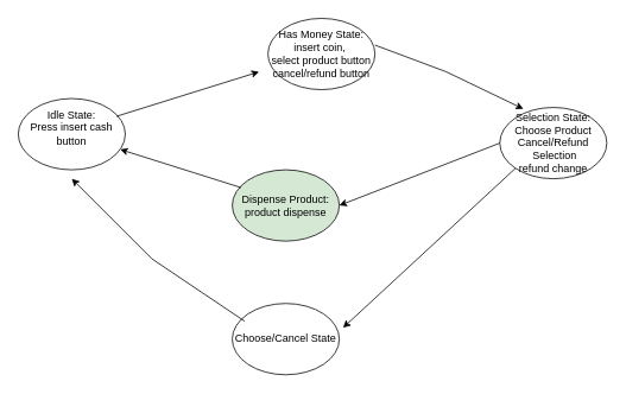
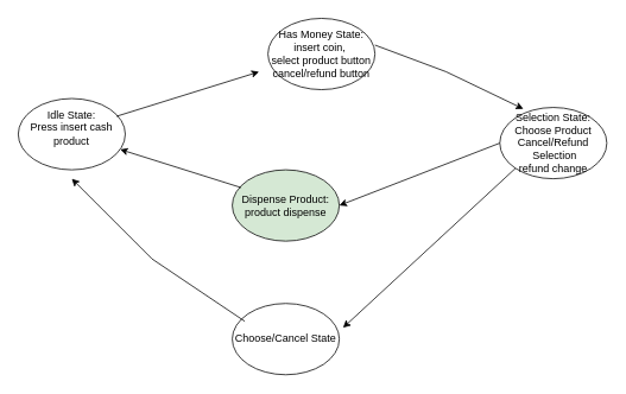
  <mxCell id="0" />
  <mxCell id="1" parent="0" />
- <mxCell id="2" value="Idle State:&lt;div&gt;Press insert cash button&lt;/div&gt;&lt;div&gt;&lt;br&gt;&lt;/div&gt;" style="ellipse;whiteSpace=wrap;html=1;" vertex="1" parent="1"><mxGeometry x="20" y="110" width="120" height="80" as="geometry" /></mxCell>
+ <mxCell id="2" value="Idle State:&lt;div&gt;Press insert cash product&lt;/div&gt;&lt;div&gt;&lt;br&gt;&lt;/div&gt;" style="ellipse;whiteSpace=wrap;html=1;" vertex="1" parent="1"><mxGeometry x="20" y="110" width="120" height="80" as="geometry" /></mxCell>
  <mxCell id="3" value="Has Money State: insert coin,&amp;nbsp;&lt;div&gt;select product button&lt;/div&gt;&lt;div&gt;cancel/refund button&lt;/div&gt;" style="ellipse;whiteSpace=wrap;html=1;" vertex="1" parent="1"><mxGeometry x="300" y="20" width="120" height="80" as="geometry" /></mxCell>
  <mxCell id="4" value="Selection State: Choose Product&lt;div&gt;Cancel/Refund&lt;/div&gt;&lt;div&gt;&amp;nbsp;Selection&lt;/div&gt;&lt;div&gt;refund change&lt;/div&gt;" style="ellipse;whiteSpace=wrap;html=1;" vertex="1" parent="1"><mxGeometry x="560" y="120" width="120" height="80" as="geometry" /></mxCell>
  <mxCell id="5" value="Dispense Product: product dispense" style="ellipse;whiteSpace=wrap;html=1;fillColor=#d5e8d4;" vertex="1" parent="1"><mxGeometry x="260" y="190" width="120" height="80" as="geometry" /></mxCell>
  <mxCell id="6" value="Choose/Cancel State" style="ellipse;whiteSpace=wrap;html=1;" vertex="1" parent="1"><mxGeometry x="260" y="340" width="120" height="80" as="geometry" /></mxCell>
  <mxCell id="7" value="" style="endArrow=classic;html=1;rounded=0;" edge="1" parent="1"><mxGeometry width="50" height="50" relative="1" as="geometry"><mxPoint x="130" y="130" as="sourcePoint" /><mxPoint x="290" y="80" as="targetPoint" /></mxGeometry></mxCell>
  <mxCell id="8" value="" style="endArrow=classic;html=1;rounded=0;entryX=0.22;entryY=0.02;entryDx=0;entryDy=0;entryPerimeter=0;" edge="1" parent="1" target="4"><mxGeometry width="50" height="50" relative="1" as="geometry"><mxPoint x="420" y="50" as="sourcePoint" /><mxPoint x="580" y="0" as="targetPoint" /><Array as="points"><mxPoint x="500" y="80" /></Array></mxGeometry></mxCell>
  <mxCell id="9" value="" style="endArrow=classic;html=1;rounded=0;exitX=0;exitY=1;exitDx=0;exitDy=0;entryX=1.035;entryY=0.341;entryDx=0;entryDy=0;entryPerimeter=0;" edge="1" parent="1" source="4" target="6"><mxGeometry width="50" height="50" relative="1" as="geometry"><mxPoint x="320" y="200" as="sourcePoint" /><mxPoint x="450" y="310" as="targetPoint" /></mxGeometry></mxCell>
  <mxCell id="10" value="" style="endArrow=classic;html=1;rounded=0;exitX=0;exitY=1;exitDx=0;exitDy=0;" edge="1" parent="1"><mxGeometry width="50" height="50" relative="1" as="geometry"><mxPoint x="274" y="360" as="sourcePoint" /><mxPoint x="80" y="200" as="targetPoint" /><Array as="points"><mxPoint x="170" y="290" /></Array></mxGeometry></mxCell>
  <mxCell id="11" value="" style="endArrow=classic;html=1;rounded=0;exitX=0;exitY=1;exitDx=0;exitDy=0;entryX=1;entryY=0.5;entryDx=0;entryDy=0;" edge="1" parent="1" target="5"><mxGeometry width="50" height="50" relative="1" as="geometry"><mxPoint x="560" y="160" as="sourcePoint" /><mxPoint x="366" y="339" as="targetPoint" /></mxGeometry></mxCell>
  <mxCell id="12" value="" style="endArrow=classic;html=1;rounded=0;exitX=0;exitY=1;exitDx=0;exitDy=0;" edge="1" parent="1" target="2"><mxGeometry width="50" height="50" relative="1" as="geometry"><mxPoint x="270" y="210" as="sourcePoint" /><mxPoint x="90" y="280" as="targetPoint" /></mxGeometry></mxCell>
